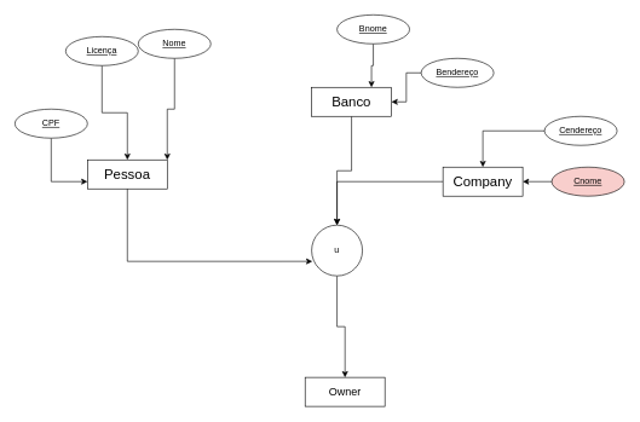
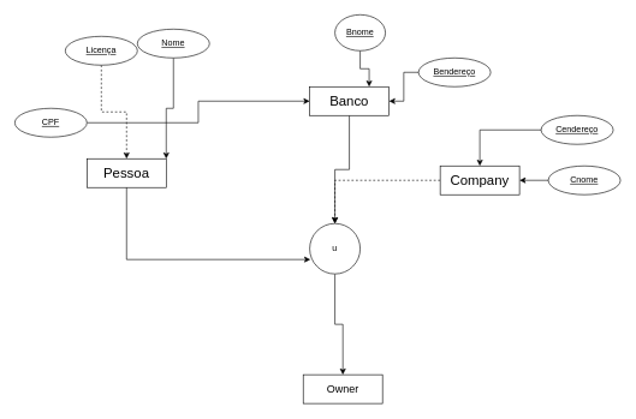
  <mxCell id="0" />
  <mxCell id="1" parent="0" />
  <mxCell id="2" value="&lt;font style=&quot;vertical-align: inherit;&quot;&gt;&lt;font style=&quot;vertical-align: inherit;&quot;&gt;&lt;font style=&quot;vertical-align: inherit;&quot;&gt;&lt;font style=&quot;vertical-align: inherit; font-size: 19px;&quot;&gt;Pessoa&lt;/font&gt;&lt;/font&gt;&lt;/font&gt;&lt;/font&gt;" style="rounded=0;whiteSpace=wrap;html=1;" parent="1" vertex="1"><mxGeometry x="120" y="220" width="110" height="40" as="geometry" /></mxCell>
  <mxCell id="3" style="edgeStyle=orthogonalEdgeStyle;rounded=0;orthogonalLoop=1;jettySize=auto;html=1;entryX=0.5;entryY=0;entryDx=0;entryDy=0;" parent="1" source="4" target="8" edge="1"><mxGeometry relative="1" as="geometry" /></mxCell>
  <mxCell id="4" value="&lt;font style=&quot;vertical-align: inherit;&quot;&gt;&lt;font style=&quot;vertical-align: inherit;&quot;&gt;&lt;font style=&quot;vertical-align: inherit;&quot;&gt;&lt;font style=&quot;vertical-align: inherit; font-size: 19px;&quot;&gt;&lt;font style=&quot;vertical-align: inherit;&quot;&gt;&lt;font style=&quot;vertical-align: inherit;&quot;&gt;Banco&lt;/font&gt;&lt;/font&gt;&lt;/font&gt;&lt;/font&gt;&lt;/font&gt;&lt;/font&gt;" style="rounded=0;whiteSpace=wrap;html=1;" parent="1" vertex="1"><mxGeometry x="429" y="120" width="110" height="40" as="geometry" /></mxCell>
- <mxCell id="5" style="edgeStyle=orthogonalEdgeStyle;rounded=0;orthogonalLoop=1;jettySize=auto;html=1;" parent="1" source="6" target="8" edge="1"><mxGeometry relative="1" as="geometry" /></mxCell>
+ <mxCell id="5" style="edgeStyle=orthogonalEdgeStyle;rounded=0;orthogonalLoop=1;jettySize=auto;html=1;dashed=1;" parent="1" source="6" target="8" edge="1"><mxGeometry relative="1" as="geometry" /></mxCell>
  <mxCell id="6" value="&lt;font style=&quot;vertical-align: inherit;&quot;&gt;&lt;font style=&quot;vertical-align: inherit;&quot;&gt;&lt;font style=&quot;vertical-align: inherit;&quot;&gt;&lt;font style=&quot;vertical-align: inherit; font-size: 19px;&quot;&gt;&lt;font style=&quot;vertical-align: inherit;&quot;&gt;&lt;font style=&quot;vertical-align: inherit;&quot;&gt;Company&lt;/font&gt;&lt;/font&gt;&lt;/font&gt;&lt;/font&gt;&lt;/font&gt;&lt;/font&gt;" style="rounded=0;whiteSpace=wrap;html=1;" parent="1" vertex="1"><mxGeometry x="610" y="230" width="110" height="40" as="geometry" /></mxCell>
  <mxCell id="7" style="edgeStyle=orthogonalEdgeStyle;rounded=0;orthogonalLoop=1;jettySize=auto;html=1;entryX=0.5;entryY=0;entryDx=0;entryDy=0;" parent="1" source="8" target="9" edge="1"><mxGeometry relative="1" as="geometry" /></mxCell>
  <mxCell id="8" value="&lt;font style=&quot;vertical-align: inherit;&quot;&gt;&lt;font style=&quot;vertical-align: inherit;&quot;&gt;u&lt;/font&gt;&lt;/font&gt;" style="ellipse;whiteSpace=wrap;html=1;aspect=fixed;" parent="1" vertex="1"><mxGeometry x="429" y="310" width="70" height="70" as="geometry" /></mxCell>
  <mxCell id="9" value="&lt;font style=&quot;vertical-align: inherit;&quot;&gt;&lt;font style=&quot;vertical-align: inherit;&quot;&gt;&lt;font style=&quot;vertical-align: inherit;&quot;&gt;&lt;font style=&quot;vertical-align: inherit;&quot;&gt;&lt;font style=&quot;vertical-align: inherit;&quot;&gt;&lt;font style=&quot;vertical-align: inherit; font-size: 15px;&quot;&gt;Owner&lt;/font&gt;&lt;/font&gt;&lt;/font&gt;&lt;/font&gt;&lt;/font&gt;&lt;/font&gt;" style="rounded=0;whiteSpace=wrap;html=1;" parent="1" vertex="1"><mxGeometry x="420" y="520" width="110" height="40" as="geometry" /></mxCell>
- <mxCell id="10" style="edgeStyle=orthogonalEdgeStyle;rounded=0;orthogonalLoop=1;jettySize=auto;html=1;" parent="1" source="11" target="2" edge="1"><mxGeometry relative="1" as="geometry" /></mxCell>
+ <mxCell id="10" style="edgeStyle=orthogonalEdgeStyle;rounded=0;orthogonalLoop=1;jettySize=auto;html=1;dashed=1;" parent="1" source="11" target="2" edge="1"><mxGeometry relative="1" as="geometry" /></mxCell>
  <mxCell id="11" value="&lt;font style=&quot;vertical-align: inherit;&quot;&gt;&lt;font style=&quot;vertical-align: inherit;&quot;&gt;Licença&lt;/font&gt;&lt;/font&gt;" style="ellipse;whiteSpace=wrap;html=1;align=center;fontStyle=4;" parent="1" vertex="1"><mxGeometry x="90" y="50" width="100" height="40" as="geometry" /></mxCell>
- <mxCell id="12" style="edgeStyle=orthogonalEdgeStyle;rounded=0;orthogonalLoop=1;jettySize=auto;html=1;entryX=0;entryY=0.75;entryDx=0;entryDy=0;" parent="1" source="13" target="2" edge="1"><mxGeometry relative="1" as="geometry" /></mxCell>
+ <mxCell id="12" style="edgeStyle=orthogonalEdgeStyle;rounded=0;orthogonalLoop=1;jettySize=auto;html=1;" parent="1" source="13" target="4" edge="1"><mxGeometry relative="1" as="geometry" /></mxCell>
  <mxCell id="13" value="&lt;font style=&quot;vertical-align: inherit;&quot;&gt;&lt;font style=&quot;vertical-align: inherit;&quot;&gt;CPF&lt;/font&gt;&lt;/font&gt;" style="ellipse;whiteSpace=wrap;html=1;align=center;fontStyle=4;" parent="1" vertex="1"><mxGeometry x="20" y="150" width="100" height="40" as="geometry" /></mxCell>
  <mxCell id="14" style="edgeStyle=orthogonalEdgeStyle;rounded=0;orthogonalLoop=1;jettySize=auto;html=1;entryX=1;entryY=0;entryDx=0;entryDy=0;" parent="1" source="15" target="2" edge="1"><mxGeometry relative="1" as="geometry" /></mxCell>
  <mxCell id="15" value="&lt;font style=&quot;vertical-align: inherit;&quot;&gt;&lt;font style=&quot;vertical-align: inherit;&quot;&gt;Nome&lt;/font&gt;&lt;/font&gt;" style="ellipse;whiteSpace=wrap;html=1;align=center;fontStyle=4;" parent="1" vertex="1"><mxGeometry x="190" y="40" width="100" height="40" as="geometry" /></mxCell>
  <mxCell id="16" style="edgeStyle=orthogonalEdgeStyle;rounded=0;orthogonalLoop=1;jettySize=auto;html=1;entryX=0.75;entryY=0;entryDx=0;entryDy=0;" parent="1" source="17" target="4" edge="1"><mxGeometry relative="1" as="geometry" /></mxCell>
- <mxCell id="17" value="&lt;font style=&quot;vertical-align: inherit;&quot;&gt;&lt;font style=&quot;vertical-align: inherit;&quot;&gt;Bnome&lt;/font&gt;&lt;/font&gt;" style="ellipse;whiteSpace=wrap;html=1;align=center;fontStyle=4;" parent="1" vertex="1"><mxGeometry x="464" y="20" width="100" height="40" as="geometry" /></mxCell>
+ <mxCell id="17" value="&lt;font style=&quot;vertical-align: inherit;&quot;&gt;&lt;font style=&quot;vertical-align: inherit;&quot;&gt;Bnome&lt;/font&gt;&lt;/font&gt;" style="ellipse;whiteSpace=wrap;html=1;align=center;fontStyle=4;" parent="1" vertex="1"><mxGeometry x="464" y="20" width="70" height="50" as="geometry" /></mxCell>
  <mxCell id="18" style="edgeStyle=orthogonalEdgeStyle;rounded=0;orthogonalLoop=1;jettySize=auto;html=1;entryX=1;entryY=0.5;entryDx=0;entryDy=0;" parent="1" source="19" target="4" edge="1"><mxGeometry relative="1" as="geometry" /></mxCell>
  <mxCell id="19" value="&lt;font style=&quot;vertical-align: inherit;&quot;&gt;&lt;font style=&quot;vertical-align: inherit;&quot;&gt;Bendereço&lt;/font&gt;&lt;/font&gt;" style="ellipse;whiteSpace=wrap;html=1;align=center;fontStyle=4;" parent="1" vertex="1"><mxGeometry x="580" y="80" width="100" height="40" as="geometry" /></mxCell>
  <mxCell id="20" style="edgeStyle=orthogonalEdgeStyle;rounded=0;orthogonalLoop=1;jettySize=auto;html=1;entryX=1;entryY=0.5;entryDx=0;entryDy=0;" parent="1" source="21" target="6" edge="1"><mxGeometry relative="1" as="geometry" /></mxCell>
- <mxCell id="21" value="&lt;font style=&quot;vertical-align: inherit;&quot;&gt;&lt;font style=&quot;vertical-align: inherit;&quot;&gt;Cnome&lt;/font&gt;&lt;/font&gt;" style="ellipse;whiteSpace=wrap;html=1;align=center;fontStyle=4;fillColor=#f8cecc;" parent="1" vertex="1"><mxGeometry x="760" y="230" width="100" height="40" as="geometry" /></mxCell>
+ <mxCell id="21" value="&lt;font style=&quot;vertical-align: inherit;&quot;&gt;&lt;font style=&quot;vertical-align: inherit;&quot;&gt;Cnome&lt;/font&gt;&lt;/font&gt;" style="ellipse;whiteSpace=wrap;html=1;align=center;fontStyle=4;" parent="1" vertex="1"><mxGeometry x="760" y="230" width="100" height="40" as="geometry" /></mxCell>
  <mxCell id="22" style="edgeStyle=orthogonalEdgeStyle;rounded=0;orthogonalLoop=1;jettySize=auto;html=1;" parent="1" source="23" target="6" edge="1"><mxGeometry relative="1" as="geometry" /></mxCell>
  <mxCell id="23" value="&lt;font style=&quot;vertical-align: inherit;&quot;&gt;&lt;font style=&quot;vertical-align: inherit;&quot;&gt;Cendereço&lt;/font&gt;&lt;/font&gt;" style="ellipse;whiteSpace=wrap;html=1;align=center;fontStyle=4;" parent="1" vertex="1"><mxGeometry x="750" y="160" width="100" height="40" as="geometry" /></mxCell>
  <mxCell id="24" style="edgeStyle=orthogonalEdgeStyle;rounded=0;orthogonalLoop=1;jettySize=auto;html=1;entryX=0.014;entryY=0.714;entryDx=0;entryDy=0;entryPerimeter=0;" parent="1" source="2" target="8" edge="1"><mxGeometry relative="1" as="geometry"><Array as="points"><mxPoint x="175" y="360" /></Array></mxGeometry></mxCell>
